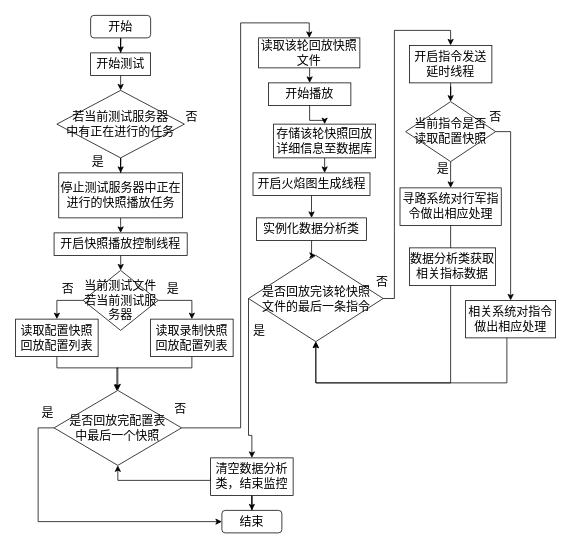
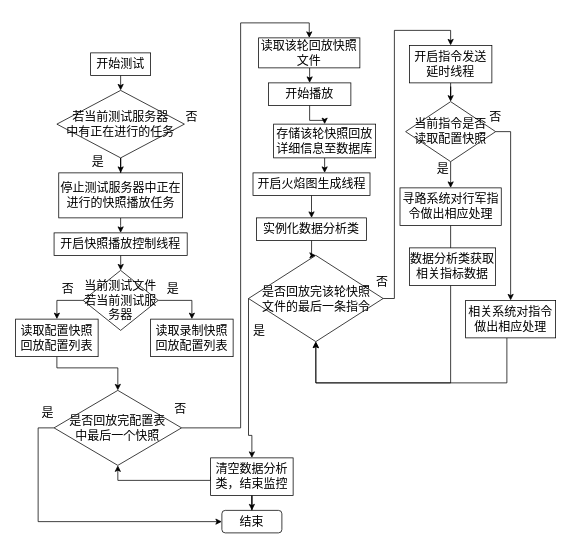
  <mxCell id="0" />
  <mxCell id="1" parent="0" />
- <mxCell id="2" style="edgeStyle=orthogonalEdgeStyle;rounded=0;orthogonalLoop=1;jettySize=auto;html=1;entryX=0.5;entryY=0;entryDx=0;entryDy=0;fontSize=16;" parent="1" source="3" target="5" edge="1"><mxGeometry relative="1" as="geometry" /></mxCell>
- <mxCell id="3" value="开始" style="rounded=1;whiteSpace=wrap;html=1;fontSize=16;glass=0;strokeWidth=1;shadow=0;" parent="1" vertex="1"><mxGeometry x="120" y="20" width="80" height="30" as="geometry" /></mxCell>
  <mxCell id="4" style="edgeStyle=orthogonalEdgeStyle;rounded=0;orthogonalLoop=1;jettySize=auto;html=1;exitX=0.5;exitY=1;exitDx=0;exitDy=0;entryX=0.5;entryY=0;entryDx=0;entryDy=0;fontSize=16;" parent="1" source="5" target="44" edge="1"><mxGeometry relative="1" as="geometry" /></mxCell>
  <mxCell id="5" value="开始测试" style="rounded=0;whiteSpace=wrap;html=1;fontSize=16;" parent="1" vertex="1"><mxGeometry x="120" y="70" width="80" height="30" as="geometry" /></mxCell>
  <mxCell id="6" style="edgeStyle=orthogonalEdgeStyle;rounded=0;orthogonalLoop=1;jettySize=auto;html=1;exitX=0.5;exitY=1;exitDx=0;exitDy=0;fontSize=16;" parent="1" source="7" target="9" edge="1"><mxGeometry relative="1" as="geometry"><Array as="points"><mxPoint x="160" y="300" /><mxPoint x="160" y="300" /></Array></mxGeometry></mxCell>
  <mxCell id="7" value="停止测试服务器中正在进行的快照播放任务" style="rounded=0;whiteSpace=wrap;html=1;fontSize=16;" parent="1" vertex="1"><mxGeometry x="77.5" y="230" width="165" height="60" as="geometry" /></mxCell>
  <mxCell id="8" style="edgeStyle=orthogonalEdgeStyle;rounded=0;orthogonalLoop=1;jettySize=auto;html=1;entryX=0.5;entryY=0;entryDx=0;entryDy=0;fontSize=16;" parent="1" source="9" target="47" edge="1"><mxGeometry relative="1" as="geometry" /></mxCell>
  <mxCell id="9" value="开启快照播放控制线程" style="rounded=0;whiteSpace=wrap;html=1;fontSize=16;" parent="1" vertex="1"><mxGeometry x="71.25" y="310" width="177.5" height="30" as="geometry" /></mxCell>
  <mxCell id="10" style="edgeStyle=orthogonalEdgeStyle;rounded=0;orthogonalLoop=1;jettySize=auto;html=1;exitX=1;exitY=0.5;exitDx=0;exitDy=0;fontSize=16;entryX=0.5;entryY=0;entryDx=0;entryDy=0;" parent="1" source="12" target="16" edge="1"><mxGeometry relative="1" as="geometry"><Array as="points"><mxPoint x="320" y="570" /><mxPoint x="320" y="30" /><mxPoint x="412" y="30" /></Array><mxPoint x="450" y="30" as="targetPoint" /></mxGeometry></mxCell>
  <mxCell id="11" style="edgeStyle=orthogonalEdgeStyle;rounded=0;orthogonalLoop=1;jettySize=auto;html=1;entryX=0;entryY=0.5;entryDx=0;entryDy=0;fontSize=16;exitX=0;exitY=0.5;exitDx=0;exitDy=0;" parent="1" source="12" target="42" edge="1"><mxGeometry relative="1" as="geometry"><Array as="points"><mxPoint x="50" y="570" /><mxPoint x="50" y="695" /></Array><mxPoint x="100" y="510" as="sourcePoint" /></mxGeometry></mxCell>
  <mxCell id="12" value="是否回放完配置表&lt;br style=&quot;font-size: 16px;&quot;&gt;中最后一个快照" style="rhombus;whiteSpace=wrap;html=1;fontSize=16;" parent="1" vertex="1"><mxGeometry x="71.25" y="520" width="170" height="100" as="geometry" /></mxCell>
  <mxCell id="13" style="edgeStyle=orthogonalEdgeStyle;rounded=0;orthogonalLoop=1;jettySize=auto;html=1;entryX=0.5;entryY=0;entryDx=0;entryDy=0;fontSize=16;" parent="1" source="14" target="22" edge="1"><mxGeometry relative="1" as="geometry" /></mxCell>
  <mxCell id="14" value="开始播放" style="rounded=0;whiteSpace=wrap;html=1;fontSize=16;" parent="1" vertex="1"><mxGeometry x="357" y="110" width="110" height="30" as="geometry" /></mxCell>
  <mxCell id="15" style="edgeStyle=orthogonalEdgeStyle;rounded=0;orthogonalLoop=1;jettySize=auto;html=1;entryX=0.5;entryY=0;entryDx=0;entryDy=0;fontSize=16;" parent="1" source="16" target="14" edge="1"><mxGeometry relative="1" as="geometry"><Array as="points"><mxPoint x="405" y="60" /><mxPoint x="405" y="60" /></Array></mxGeometry></mxCell>
  <mxCell id="16" value="读取该轮回放快照文件" style="rounded=0;whiteSpace=wrap;html=1;fontSize=16;" parent="1" vertex="1"><mxGeometry x="344" y="50" width="135" height="40" as="geometry" /></mxCell>
  <mxCell id="17" style="edgeStyle=orthogonalEdgeStyle;rounded=0;orthogonalLoop=1;jettySize=auto;html=1;entryX=0.5;entryY=0;entryDx=0;entryDy=0;fontSize=16;" parent="1" source="18" target="12" edge="1"><mxGeometry relative="1" as="geometry"><Array as="points"><mxPoint x="75" y="490" /><mxPoint x="156" y="490" /></Array></mxGeometry></mxCell>
  <mxCell id="18" value="读取配置快照&lt;br&gt;回放配置列表" style="rounded=0;whiteSpace=wrap;html=1;fontSize=16;" parent="1" vertex="1"><mxGeometry x="20" y="425" width="110" height="50" as="geometry" /></mxCell>
- <mxCell id="19" style="edgeStyle=orthogonalEdgeStyle;rounded=0;orthogonalLoop=1;jettySize=auto;html=1;fontSize=16;" parent="1" source="20" target="12" edge="1"><mxGeometry relative="1" as="geometry"><Array as="points"><mxPoint x="255" y="490" /><mxPoint x="155" y="490" /></Array></mxGeometry></mxCell>
  <mxCell id="20" value="读取录制快照&lt;br style=&quot;font-size: 16px;&quot;&gt;回放配置列表" style="rounded=0;whiteSpace=wrap;html=1;fontSize=16;" parent="1" vertex="1"><mxGeometry x="200" y="425" width="110" height="50" as="geometry" /></mxCell>
  <mxCell id="21" style="edgeStyle=orthogonalEdgeStyle;rounded=0;orthogonalLoop=1;jettySize=auto;html=1;fontSize=16;" parent="1" source="22" target="24" edge="1"><mxGeometry relative="1" as="geometry"><Array as="points"><mxPoint x="405" y="260" /><mxPoint x="405" y="260" /></Array></mxGeometry></mxCell>
  <mxCell id="22" value="存储该轮快照回放详细信息至数据库" style="rounded=0;whiteSpace=wrap;html=1;fontSize=16;" parent="1" vertex="1"><mxGeometry x="364" y="165" width="136" height="45" as="geometry" /></mxCell>
  <mxCell id="23" style="edgeStyle=orthogonalEdgeStyle;rounded=0;orthogonalLoop=1;jettySize=auto;html=1;fontSize=16;" parent="1" source="24" target="31" edge="1"><mxGeometry relative="1" as="geometry" /></mxCell>
  <mxCell id="24" value="开启火焰图生成线程" style="rounded=0;whiteSpace=wrap;html=1;fontSize=16;" parent="1" vertex="1"><mxGeometry x="336.5" y="230" width="156" height="30" as="geometry" /></mxCell>
  <mxCell id="25" style="edgeStyle=orthogonalEdgeStyle;rounded=0;orthogonalLoop=1;jettySize=auto;html=1;entryX=0.5;entryY=0;entryDx=0;entryDy=0;exitX=1;exitY=0.5;exitDx=0;exitDy=0;fontSize=16;" parent="1" source="27" target="29" edge="1"><mxGeometry relative="1" as="geometry"><mxPoint x="480" y="400" as="sourcePoint" /><Array as="points"><mxPoint x="525" y="398" /><mxPoint x="525" y="40" /><mxPoint x="600" y="40" /></Array></mxGeometry></mxCell>
  <mxCell id="26" style="edgeStyle=orthogonalEdgeStyle;rounded=0;orthogonalLoop=1;jettySize=auto;html=1;exitX=0;exitY=0.5;exitDx=0;exitDy=0;fontSize=16;entryX=0.5;entryY=0;entryDx=0;entryDy=0;" parent="1" source="27" target="41" edge="1"><mxGeometry relative="1" as="geometry"><mxPoint x="331" y="570" as="targetPoint" /><Array as="points"><mxPoint x="331" y="580" /></Array></mxGeometry></mxCell>
  <mxCell id="27" value="是否回放完该轮快照&lt;br style=&quot;font-size: 16px;&quot;&gt;文件的最后一条指令" style="rhombus;whiteSpace=wrap;html=1;fontSize=16;" parent="1" vertex="1"><mxGeometry x="330.5" y="340" width="179.5" height="115" as="geometry" /></mxCell>
  <mxCell id="28" style="edgeStyle=orthogonalEdgeStyle;rounded=0;orthogonalLoop=1;jettySize=auto;html=1;fontSize=16;" parent="1" source="29" target="34" edge="1"><mxGeometry relative="1" as="geometry" /></mxCell>
  <mxCell id="29" value="开启指令发送延时线程" style="rounded=0;whiteSpace=wrap;html=1;fontSize=16;" parent="1" vertex="1"><mxGeometry x="545" y="60" width="110" height="50" as="geometry" /></mxCell>
  <mxCell id="30" style="edgeStyle=orthogonalEdgeStyle;rounded=0;orthogonalLoop=1;jettySize=auto;html=1;entryX=0.5;entryY=0;entryDx=0;entryDy=0;fontSize=16;" parent="1" source="31" target="27" edge="1"><mxGeometry relative="1" as="geometry" /></mxCell>
  <mxCell id="31" value="实例化数据分析类" style="rounded=0;whiteSpace=wrap;html=1;fontSize=16;" parent="1" vertex="1"><mxGeometry x="341.25" y="290" width="146.5" height="30" as="geometry" /></mxCell>
  <mxCell id="32" style="edgeStyle=orthogonalEdgeStyle;rounded=0;orthogonalLoop=1;jettySize=auto;html=1;fontSize=16;" parent="1" source="34" target="36" edge="1"><mxGeometry relative="1" as="geometry"><Array as="points"><mxPoint x="600" y="240" /><mxPoint x="600" y="240" /></Array></mxGeometry></mxCell>
  <mxCell id="33" style="edgeStyle=orthogonalEdgeStyle;rounded=0;orthogonalLoop=1;jettySize=auto;html=1;entryX=0.5;entryY=0;entryDx=0;entryDy=0;exitX=1;exitY=0.5;exitDx=0;exitDy=0;fontSize=16;" parent="1" source="34" target="49" edge="1"><mxGeometry relative="1" as="geometry" /></mxCell>
  <mxCell id="34" value="当前指令是否&lt;br style=&quot;font-size: 16px;&quot;&gt;读取配置快照" style="rhombus;whiteSpace=wrap;html=1;fontSize=16;" parent="1" vertex="1"><mxGeometry x="540" y="135" width="120" height="80" as="geometry" /></mxCell>
  <mxCell id="35" style="edgeStyle=orthogonalEdgeStyle;rounded=0;orthogonalLoop=1;jettySize=auto;html=1;entryX=0.5;entryY=0;entryDx=0;entryDy=0;fontSize=16;" parent="1" source="36" target="38" edge="1"><mxGeometry relative="1" as="geometry"><Array as="points"><mxPoint x="600" y="265" /><mxPoint x="600" y="350" /></Array></mxGeometry></mxCell>
  <mxCell id="36" value="寻路系统对行军指令做出相应处理" style="rounded=0;whiteSpace=wrap;html=1;fontSize=16;" parent="1" vertex="1"><mxGeometry x="532.5" y="250" width="135" height="50" as="geometry" /></mxCell>
  <mxCell id="37" style="edgeStyle=orthogonalEdgeStyle;rounded=0;orthogonalLoop=1;jettySize=auto;html=1;fontSize=16;entryX=0.5;entryY=1;entryDx=0;entryDy=0;" parent="1" source="38" target="27" edge="1"><mxGeometry relative="1" as="geometry"><mxPoint x="400" y="460" as="targetPoint" /><Array as="points"><mxPoint x="600" y="510" /><mxPoint x="420" y="510" /></Array></mxGeometry></mxCell>
  <mxCell id="38" value="数据分析类获取相关指标数据" style="rounded=0;whiteSpace=wrap;html=1;fontSize=16;" parent="1" vertex="1"><mxGeometry x="545" y="330" width="115" height="50" as="geometry" /></mxCell>
  <mxCell id="39" style="edgeStyle=orthogonalEdgeStyle;rounded=0;orthogonalLoop=1;jettySize=auto;html=1;entryX=0.5;entryY=0;entryDx=0;entryDy=0;fontSize=16;" parent="1" source="41" target="42" edge="1"><mxGeometry relative="1" as="geometry" /></mxCell>
  <mxCell id="40" style="edgeStyle=orthogonalEdgeStyle;rounded=0;orthogonalLoop=1;jettySize=auto;html=1;entryX=0.5;entryY=1;entryDx=0;entryDy=0;exitX=0;exitY=0.5;exitDx=0;exitDy=0;fontSize=16;" parent="1" source="41" target="12" edge="1"><mxGeometry relative="1" as="geometry"><Array as="points"><mxPoint x="280" y="640" /><mxPoint x="156" y="640" /></Array></mxGeometry></mxCell>
  <mxCell id="41" value="清空数据分析类，结束监控" style="rounded=0;whiteSpace=wrap;html=1;fontSize=16;" parent="1" vertex="1"><mxGeometry x="280" y="610" width="110" height="50" as="geometry" /></mxCell>
  <mxCell id="42" value="结束" style="rounded=1;whiteSpace=wrap;html=1;fontSize=16;glass=0;strokeWidth=1;shadow=0;" parent="1" vertex="1"><mxGeometry x="295" y="680" width="80" height="30" as="geometry" /></mxCell>
  <mxCell id="43" style="edgeStyle=orthogonalEdgeStyle;rounded=0;orthogonalLoop=1;jettySize=auto;html=1;entryX=0.5;entryY=0;entryDx=0;entryDy=0;fontSize=16;" parent="1" source="44" target="7" edge="1"><mxGeometry relative="1" as="geometry" /></mxCell>
  <mxCell id="44" value="若当前测试服务器&lt;br&gt;中有正在进行的任务" style="rhombus;whiteSpace=wrap;html=1;fontSize=16;" parent="1" vertex="1"><mxGeometry x="75" y="120" width="170" height="90" as="geometry" /></mxCell>
  <mxCell id="45" style="edgeStyle=orthogonalEdgeStyle;rounded=0;orthogonalLoop=1;jettySize=auto;html=1;entryX=0.5;entryY=0;entryDx=0;entryDy=0;exitX=1;exitY=0.5;exitDx=0;exitDy=0;fontSize=16;" parent="1" source="47" target="20" edge="1"><mxGeometry relative="1" as="geometry"><Array as="points"><mxPoint x="255" y="400" /></Array></mxGeometry></mxCell>
  <mxCell id="46" style="edgeStyle=orthogonalEdgeStyle;rounded=0;orthogonalLoop=1;jettySize=auto;html=1;entryX=0.5;entryY=0;entryDx=0;entryDy=0;exitX=0;exitY=0.5;exitDx=0;exitDy=0;fontSize=16;" parent="1" source="47" target="18" edge="1"><mxGeometry relative="1" as="geometry" /></mxCell>
  <mxCell id="47" value="当前测试文件&lt;br style=&quot;font-size: 16px;&quot;&gt;若当前测试服务器" style="rhombus;whiteSpace=wrap;html=1;fontSize=16;" parent="1" vertex="1"><mxGeometry x="110" y="360" width="100" height="80" as="geometry" /></mxCell>
  <mxCell id="48" style="edgeStyle=orthogonalEdgeStyle;rounded=0;orthogonalLoop=1;jettySize=auto;html=1;fontSize=16;entryX=0.5;entryY=1;entryDx=0;entryDy=0;" parent="1" source="49" target="27" edge="1"><mxGeometry relative="1" as="geometry"><mxPoint x="420" y="460" as="targetPoint" /><Array as="points"><mxPoint x="675" y="510" /><mxPoint x="420" y="510" /></Array></mxGeometry></mxCell>
  <mxCell id="49" value="相关系统对指令做出相应处理" style="rounded=0;whiteSpace=wrap;html=1;fontSize=16;" parent="1" vertex="1"><mxGeometry x="620" y="400" width="120" height="50" as="geometry" /></mxCell>
  <mxCell id="50" value="是" style="text;html=1;strokeColor=none;fillColor=none;align=center;verticalAlign=middle;whiteSpace=wrap;rounded=0;fontSize=16;" parent="1" vertex="1"><mxGeometry x="100" y="200" width="60" height="30" as="geometry" /></mxCell>
  <mxCell id="51" value="否" style="text;html=1;strokeColor=none;fillColor=none;align=center;verticalAlign=middle;whiteSpace=wrap;rounded=0;fontSize=16;" parent="1" vertex="1"><mxGeometry x="225" y="140" width="60" height="30" as="geometry" /></mxCell>
  <mxCell id="52" value="是" style="text;html=1;strokeColor=none;fillColor=none;align=center;verticalAlign=middle;whiteSpace=wrap;rounded=0;fontSize=16;" parent="1" vertex="1"><mxGeometry x="200" y="370" width="60" height="30" as="geometry" /></mxCell>
  <mxCell id="53" value="否" style="text;html=1;strokeColor=none;fillColor=none;align=center;verticalAlign=middle;whiteSpace=wrap;rounded=0;fontSize=16;" parent="1" vertex="1"><mxGeometry x="60" y="370" width="60" height="30" as="geometry" /></mxCell>
  <mxCell id="54" value="是" style="text;html=1;strokeColor=none;fillColor=none;align=center;verticalAlign=middle;whiteSpace=wrap;rounded=0;fontSize=16;" parent="1" vertex="1"><mxGeometry x="32.5" y="535" width="60" height="30" as="geometry" /></mxCell>
  <mxCell id="55" value="否" style="text;html=1;strokeColor=none;fillColor=none;align=center;verticalAlign=middle;whiteSpace=wrap;rounded=0;fontSize=16;" parent="1" vertex="1"><mxGeometry x="210" y="530" width="60" height="30" as="geometry" /></mxCell>
  <mxCell id="56" value="是" style="text;html=1;strokeColor=none;fillColor=none;align=center;verticalAlign=middle;whiteSpace=wrap;rounded=0;fontSize=16;" parent="1" vertex="1"><mxGeometry x="315" y="425" width="60" height="30" as="geometry" /></mxCell>
  <mxCell id="57" value="否" style="text;html=1;strokeColor=none;fillColor=none;align=center;verticalAlign=middle;whiteSpace=wrap;rounded=0;fontSize=16;" parent="1" vertex="1"><mxGeometry x="479" y="360" width="60" height="30" as="geometry" /></mxCell>
  <mxCell id="58" value="是" style="text;html=1;strokeColor=none;fillColor=none;align=center;verticalAlign=middle;whiteSpace=wrap;rounded=0;fontSize=16;" parent="1" vertex="1"><mxGeometry x="560" y="210" width="60" height="30" as="geometry" /></mxCell>
  <mxCell id="59" value="否" style="text;html=1;strokeColor=none;fillColor=none;align=center;verticalAlign=middle;whiteSpace=wrap;rounded=0;fontSize=16;" parent="1" vertex="1"><mxGeometry x="630" y="140" width="60" height="30" as="geometry" /></mxCell>
